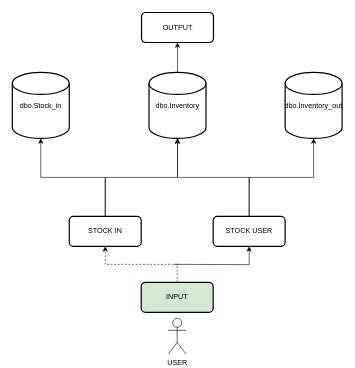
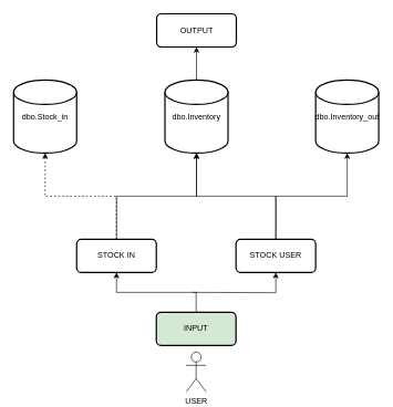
  <mxCell id="0" />
  <mxCell id="1" parent="0" />
- <mxCell id="2" value="" style="edgeStyle=orthogonalEdgeStyle;rounded=0;orthogonalLoop=1;jettySize=auto;html=1;entryX=0.5;entryY=1;entryDx=0;entryDy=0;dashed=1;" edge="1" parent="1" source="3" target="5"><mxGeometry relative="1" as="geometry"><mxPoint x="295" y="395" as="targetPoint" /></mxGeometry></mxCell>
+ <mxCell id="2" value="" style="edgeStyle=orthogonalEdgeStyle;rounded=0;orthogonalLoop=1;jettySize=auto;html=1;entryX=0.5;entryY=1;entryDx=0;entryDy=0;" edge="1" parent="1" source="3" target="5"><mxGeometry relative="1" as="geometry"><mxPoint x="295" y="395" as="targetPoint" /></mxGeometry></mxCell>
  <mxCell id="3" value="INPUT" style="rounded=1;whiteSpace=wrap;html=1;absoluteArcSize=1;arcSize=14;strokeWidth=2;fillColor=#d5e8d4;" parent="1" vertex="1"><mxGeometry x="235" y="470" width="120" height="50" as="geometry" /></mxCell>
- <mxCell id="4" value="" style="edgeStyle=orthogonalEdgeStyle;rounded=0;orthogonalLoop=1;jettySize=auto;html=1;entryX=0.5;entryY=1;entryDx=0;entryDy=0;entryPerimeter=0;" edge="1" parent="1" source="5" target="9"><mxGeometry relative="1" as="geometry"><mxPoint x="175" y="285" as="targetPoint" /></mxGeometry></mxCell>
+ <mxCell id="4" value="" style="edgeStyle=orthogonalEdgeStyle;rounded=0;orthogonalLoop=1;jettySize=auto;html=1;entryX=0.5;entryY=1;entryDx=0;entryDy=0;entryPerimeter=0;dashed=1;" edge="1" parent="1" source="5" target="9"><mxGeometry relative="1" as="geometry"><mxPoint x="175" y="285" as="targetPoint" /></mxGeometry></mxCell>
  <mxCell id="5" value="STOCK IN" style="rounded=1;whiteSpace=wrap;html=1;absoluteArcSize=1;arcSize=14;strokeWidth=2;" parent="1" vertex="1"><mxGeometry x="115" y="360" width="120" height="50" as="geometry" /></mxCell>
  <mxCell id="6" value="" style="edgeStyle=orthogonalEdgeStyle;rounded=0;orthogonalLoop=1;jettySize=auto;html=1;entryX=0.5;entryY=1;entryDx=0;entryDy=0;entryPerimeter=0;" edge="1" parent="1" source="7" target="10"><mxGeometry relative="1" as="geometry"><mxPoint x="415" y="285" as="targetPoint" /></mxGeometry></mxCell>
  <mxCell id="7" value="STOCK USER" style="rounded=1;whiteSpace=wrap;html=1;absoluteArcSize=1;arcSize=14;strokeWidth=2;" parent="1" vertex="1"><mxGeometry x="355" y="360" width="120" height="50" as="geometry" /></mxCell>
  <mxCell id="8" value="dbo.Inventory" style="strokeWidth=2;html=1;shape=mxgraph.flowchart.database;whiteSpace=wrap;" parent="1" vertex="1"><mxGeometry x="248" y="120" width="95" height="110" as="geometry" /></mxCell>
  <mxCell id="9" value="dbo.Stock_in" style="strokeWidth=2;html=1;shape=mxgraph.flowchart.database;whiteSpace=wrap;" parent="1" vertex="1"><mxGeometry x="20" y="120" width="95" height="110" as="geometry" /></mxCell>
  <mxCell id="10" value="dbo.Inventory_out" style="strokeWidth=2;html=1;shape=mxgraph.flowchart.database;whiteSpace=wrap;" parent="1" vertex="1"><mxGeometry x="475" y="120" width="95" height="110" as="geometry" /></mxCell>
  <mxCell id="11" value="" style="edgeStyle=orthogonalEdgeStyle;rounded=0;orthogonalLoop=1;jettySize=auto;html=1;entryX=0.5;entryY=1;entryDx=0;entryDy=0;" edge="1" parent="1" target="7"><mxGeometry relative="1" as="geometry"><mxPoint x="290" y="440" as="sourcePoint" /><mxPoint x="410" y="410" as="targetPoint" /></mxGeometry></mxCell>
  <mxCell id="12" value="" style="edgeStyle=orthogonalEdgeStyle;rounded=0;orthogonalLoop=1;jettySize=auto;html=1;entryX=0.5;entryY=1;entryDx=0;entryDy=0;entryPerimeter=0;exitX=0.5;exitY=0;exitDx=0;exitDy=0;" edge="1" parent="1" source="7" target="8"><mxGeometry relative="1" as="geometry"><mxPoint x="390" y="310" as="sourcePoint" /><mxPoint x="438" y="190" as="targetPoint" /></mxGeometry></mxCell>
  <mxCell id="13" value="USER" style="shape=umlActor;verticalLabelPosition=bottom;verticalAlign=top;html=1;outlineConnect=0;" vertex="1" parent="1"><mxGeometry x="280" y="530" width="30" height="60" as="geometry" /></mxCell>
  <mxCell id="14" value="" style="edgeStyle=orthogonalEdgeStyle;rounded=0;orthogonalLoop=1;jettySize=auto;html=1;entryX=0.5;entryY=1;entryDx=0;entryDy=0;entryPerimeter=0;exitX=0.5;exitY=0;exitDx=0;exitDy=0;" edge="1" parent="1" source="5" target="8"><mxGeometry relative="1" as="geometry"><mxPoint x="248" y="310" as="sourcePoint" /><mxPoint x="141" y="180" as="targetPoint" /></mxGeometry></mxCell>
  <mxCell id="15" value="OUTPUT" style="rounded=1;whiteSpace=wrap;html=1;absoluteArcSize=1;arcSize=14;strokeWidth=2;" vertex="1" parent="1"><mxGeometry x="235.5" y="20" width="120" height="50" as="geometry" /></mxCell>
  <mxCell id="16" value="" style="edgeStyle=orthogonalEdgeStyle;rounded=0;orthogonalLoop=1;jettySize=auto;html=1;entryX=0.5;entryY=1;entryDx=0;entryDy=0;exitX=0.5;exitY=0;exitDx=0;exitDy=0;exitPerimeter=0;" edge="1" parent="1" source="8" target="15"><mxGeometry relative="1" as="geometry"><mxPoint x="354.5" y="160" as="sourcePoint" /><mxPoint x="475.5" y="30" as="targetPoint" /></mxGeometry></mxCell>
